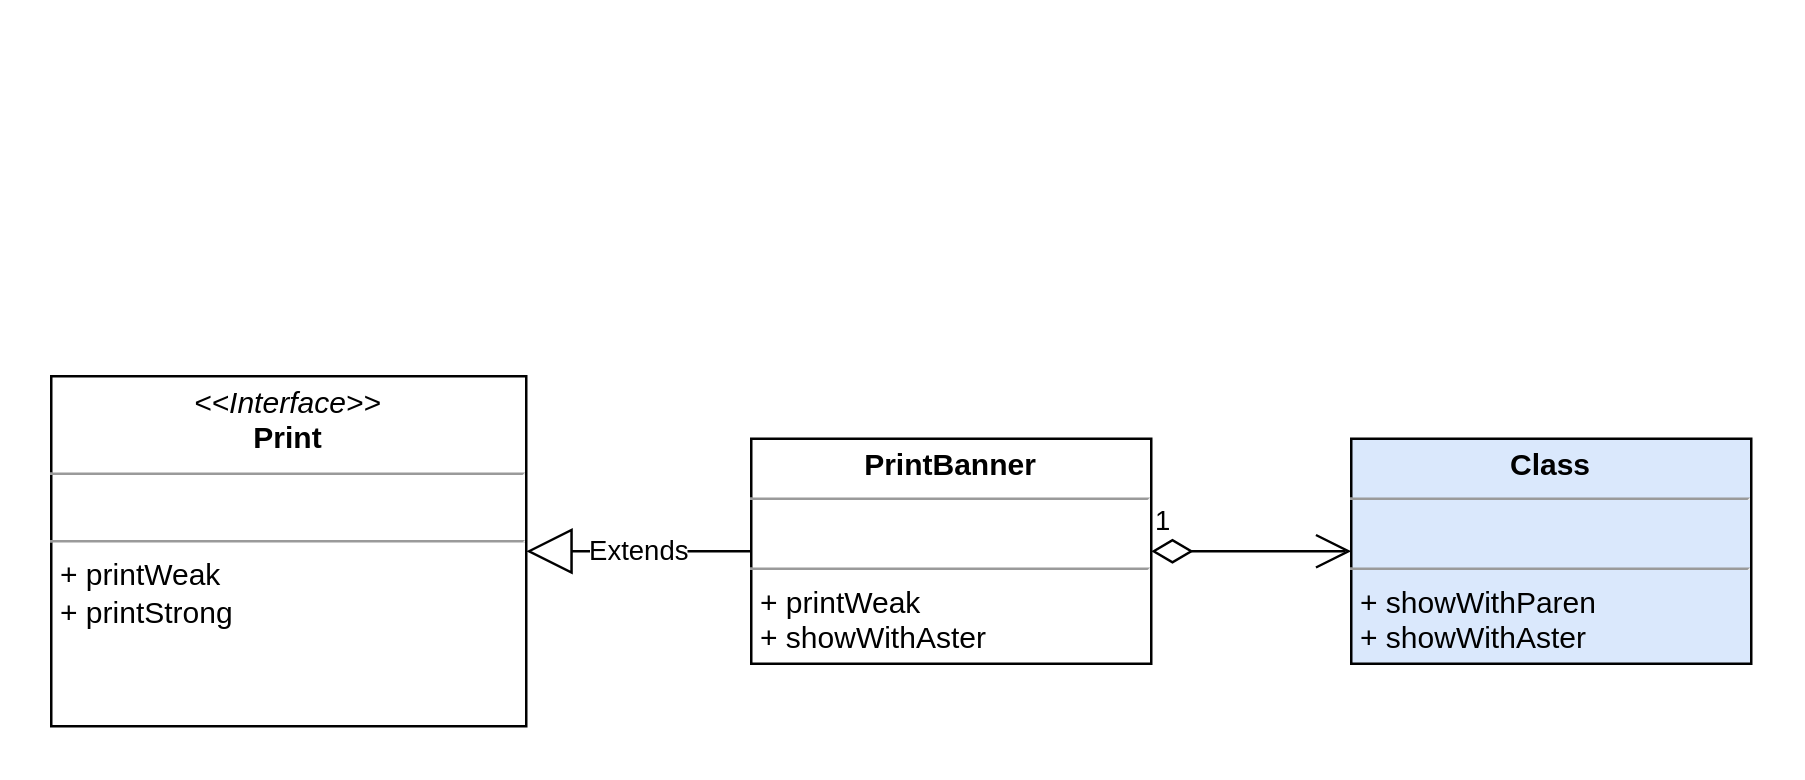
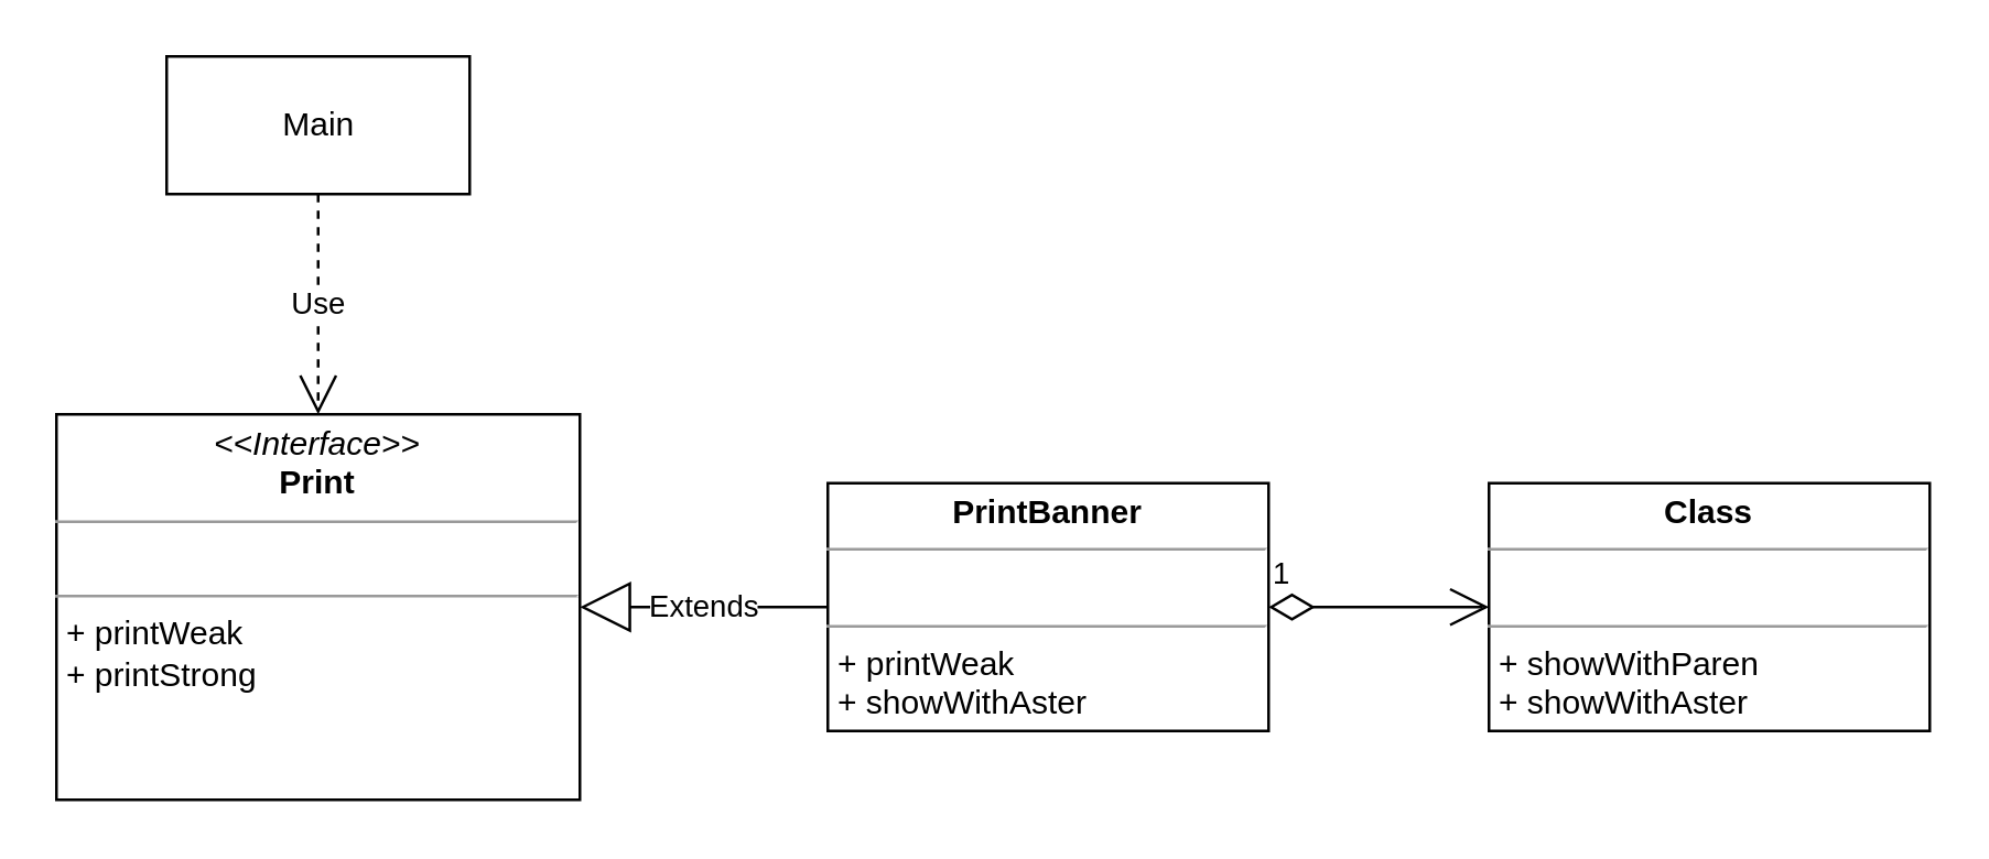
  <mxCell id="0" />
  <mxCell id="1" parent="0" />
  <mxCell id="2" value="&lt;p style=&quot;margin: 0px ; margin-top: 4px ; text-align: center&quot;&gt;&lt;i&gt;&amp;lt;&amp;lt;Interface&amp;gt;&amp;gt;&lt;/i&gt;&lt;br&gt;&lt;b&gt;Print&lt;/b&gt;&lt;/p&gt;&lt;hr size=&quot;1&quot;&gt;&lt;p style=&quot;margin: 0px ; margin-left: 4px&quot;&gt;&lt;br&gt;&lt;/p&gt;&lt;hr size=&quot;1&quot;&gt;&lt;p style=&quot;margin: 0px ; margin-left: 4px&quot;&gt;+ printWeak&lt;br&gt;+ printStrong&lt;/p&gt;" style="verticalAlign=top;align=left;overflow=fill;fontSize=12;fontFamily=Helvetica;html=1;" parent="1" vertex="1"><mxGeometry x="20" y="150" width="190" height="140" as="geometry" /></mxCell>
  <mxCell id="3" value="&lt;p style=&quot;margin: 0px ; margin-top: 4px ; text-align: center&quot;&gt;&lt;b&gt;PrintBanner&lt;/b&gt;&lt;/p&gt;&lt;hr size=&quot;1&quot;&gt;&lt;p style=&quot;margin: 0px ; margin-left: 4px&quot;&gt;&lt;br&gt;&lt;/p&gt;&lt;hr size=&quot;1&quot;&gt;&lt;p style=&quot;margin: 0px ; margin-left: 4px&quot;&gt;+ printWeak&lt;/p&gt;&lt;p style=&quot;margin: 0px ; margin-left: 4px&quot;&gt;+ showWithAster&lt;/p&gt;" style="verticalAlign=top;align=left;overflow=fill;fontSize=12;fontFamily=Helvetica;html=1;" parent="1" vertex="1"><mxGeometry x="300" y="175" width="160" height="90" as="geometry" /></mxCell>
- <mxCell id="4" value="&lt;p style=&quot;margin: 0px ; margin-top: 4px ; text-align: center&quot;&gt;&lt;b&gt;Class&lt;/b&gt;&lt;/p&gt;&lt;hr size=&quot;1&quot;&gt;&lt;p style=&quot;margin: 0px ; margin-left: 4px&quot;&gt;&lt;br&gt;&lt;/p&gt;&lt;hr size=&quot;1&quot;&gt;&lt;p style=&quot;margin: 0px ; margin-left: 4px&quot;&gt;+ showWithParen&lt;/p&gt;&lt;p style=&quot;margin: 0px ; margin-left: 4px&quot;&gt;+ showWithAster&lt;/p&gt;" style="verticalAlign=top;align=left;overflow=fill;fontSize=12;fontFamily=Helvetica;html=1;fillColor=#dae8fc;" parent="1" vertex="1"><mxGeometry x="540" y="175" width="160" height="90" as="geometry" /></mxCell>
+ <mxCell id="4" value="&lt;p style=&quot;margin: 0px ; margin-top: 4px ; text-align: center&quot;&gt;&lt;b&gt;Class&lt;/b&gt;&lt;/p&gt;&lt;hr size=&quot;1&quot;&gt;&lt;p style=&quot;margin: 0px ; margin-left: 4px&quot;&gt;&lt;br&gt;&lt;/p&gt;&lt;hr size=&quot;1&quot;&gt;&lt;p style=&quot;margin: 0px ; margin-left: 4px&quot;&gt;+ showWithParen&lt;/p&gt;&lt;p style=&quot;margin: 0px ; margin-left: 4px&quot;&gt;+ showWithAster&lt;/p&gt;" style="verticalAlign=top;align=left;overflow=fill;fontSize=12;fontFamily=Helvetica;html=1;" parent="1" vertex="1"><mxGeometry x="540" y="175" width="160" height="90" as="geometry" /></mxCell>
+ <mxCell id="5" value="Main" style="html=1;" parent="1" vertex="1"><mxGeometry x="60" y="20" width="110" height="50" as="geometry" /></mxCell>
+ <mxCell id="6" value="Use" style="endArrow=open;endSize=12;dashed=1;html=1;" parent="1" source="5" target="2" edge="1"><mxGeometry width="160" relative="1" as="geometry"><mxPoint x="270" y="140" as="sourcePoint" /><mxPoint x="430" y="140" as="targetPoint" /></mxGeometry></mxCell>
  <mxCell id="7" value="Extends" style="endArrow=block;endSize=16;endFill=0;html=1;" edge="1" parent="1" source="3" target="2"><mxGeometry width="160" relative="1" as="geometry"><mxPoint x="270" y="-20" as="sourcePoint" /><mxPoint x="430" y="-20" as="targetPoint" /></mxGeometry></mxCell>
  <mxCell id="8" value="1" style="endArrow=open;html=1;endSize=12;startArrow=diamondThin;startSize=14;startFill=0;edgeStyle=orthogonalEdgeStyle;align=left;verticalAlign=bottom;" edge="1" parent="1" source="3" target="4"><mxGeometry x="-1" y="3" relative="1" as="geometry"><mxPoint x="270" y="-20" as="sourcePoint" /><mxPoint x="430" y="-20" as="targetPoint" /></mxGeometry></mxCell>
